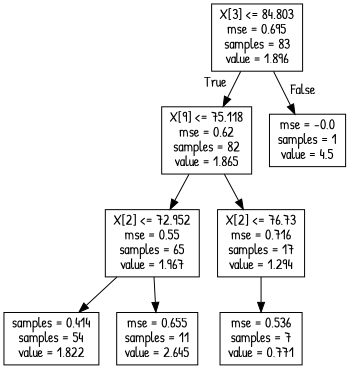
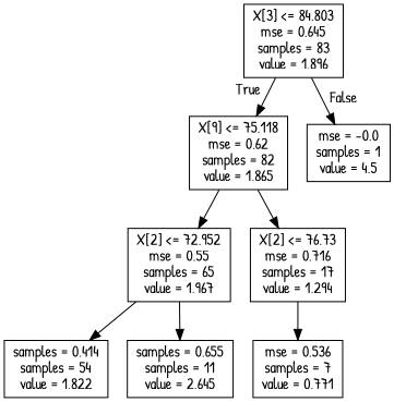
  digraph {
    fontname="Patrick Hand"
    node [fontname="Patrick Hand" shape=box]
    edge [fontname="Patrick Hand"]
-   n1 [label="X[3] <= 84.803\nmse = 0.695\nsamples = 83\nvalue = 1.896"]
+   n1 [label="X[3] <= 84.803\nmse = 0.645\nsamples = 83\nvalue = 1.896"]
    n2 [label="X[9] <= 75.118\nmse = 0.62\nsamples = 82\nvalue = 1.865"]
    n3 [label="mse = -0.0\nsamples = 1\nvalue = 4.5"]
    n4 [label="X[2] <= 72.952\nmse = 0.55\nsamples = 65\nvalue = 1.967"]
    n5 [label="X[2] <= 76.73\nmse = 0.716\nsamples = 17\nvalue = 1.294"]
    n6 [label="samples = 0.414\nsamples = 54\nvalue = 1.822"]
-   n7 [label="mse = 0.655\nsamples = 11\nvalue = 2.645"]
+   n7 [label="samples = 0.655\nsamples = 11\nvalue = 2.645"]
    n8 [label="mse = 0.536\nsamples = 7\nvalue = 0.771"]
    n1 -> n2 [headlabel=True labelangle=45 labeldistance=2.5]
    n1 -> n3 [headlabel=False labelangle=-45 labeldistance=2.5]
    n2 -> n4
    n2 -> n5
    n4 -> n6
    n4 -> n7
    n5 -> n8
  }
